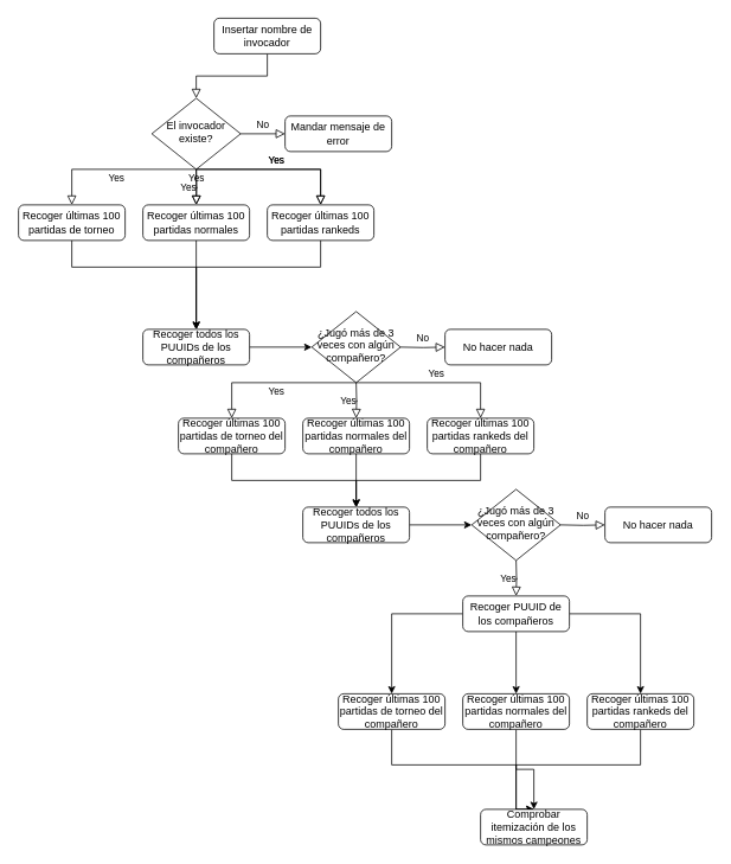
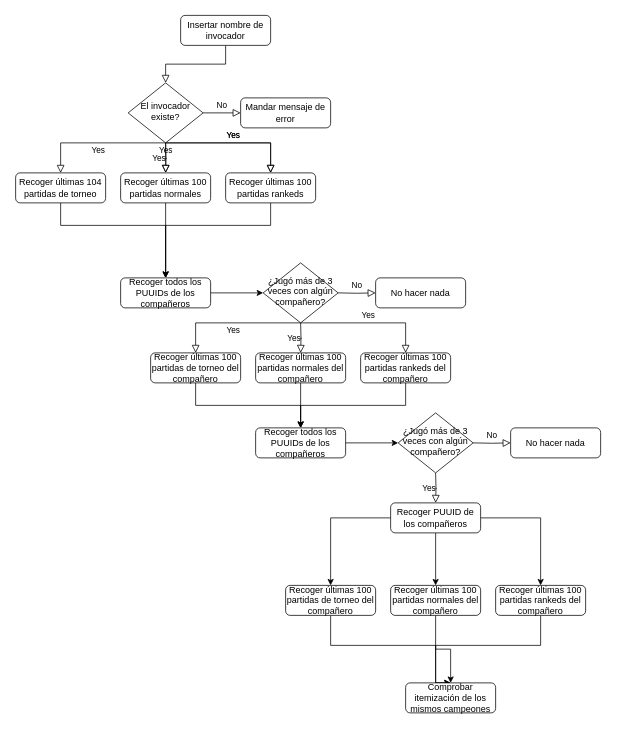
  <mxCell id="0" />
  <mxCell id="1" parent="0" />
  <mxCell id="2" value="" style="rounded=0;html=1;jettySize=auto;orthogonalLoop=1;fontSize=11;endArrow=block;endFill=0;endSize=8;strokeWidth=1;shadow=0;labelBackgroundColor=none;edgeStyle=orthogonalEdgeStyle;" parent="1" source="3" target="5" edge="1"><mxGeometry relative="1" as="geometry" /></mxCell>
  <mxCell id="3" value="Insertar nombre de invocador" style="rounded=1;whiteSpace=wrap;html=1;fontSize=12;glass=0;strokeWidth=1;shadow=0;" parent="1" vertex="1"><mxGeometry x="240" y="20" width="120" height="40" as="geometry" /></mxCell>
  <mxCell id="4" value="No" style="edgeStyle=orthogonalEdgeStyle;rounded=0;html=1;jettySize=auto;orthogonalLoop=1;fontSize=11;endArrow=block;endFill=0;endSize=8;strokeWidth=1;shadow=0;labelBackgroundColor=none;" parent="1" source="5" target="6" edge="1"><mxGeometry y="10" relative="1" as="geometry"><mxPoint as="offset" /></mxGeometry></mxCell>
  <mxCell id="5" value="El invocador existe?" style="rhombus;whiteSpace=wrap;html=1;shadow=0;fontFamily=Helvetica;fontSize=12;align=center;strokeWidth=1;spacing=6;spacingTop=-4;" parent="1" vertex="1"><mxGeometry x="170" y="110" width="100" height="80" as="geometry" /></mxCell>
  <mxCell id="6" value="Mandar mensaje de error" style="rounded=1;whiteSpace=wrap;html=1;fontSize=12;glass=0;strokeWidth=1;shadow=0;" parent="1" vertex="1"><mxGeometry x="320" y="130" width="120" height="40" as="geometry" /></mxCell>
  <mxCell id="7" value="Yes" style="edgeStyle=orthogonalEdgeStyle;rounded=0;html=1;jettySize=auto;orthogonalLoop=1;fontSize=11;endArrow=block;endFill=0;endSize=8;strokeWidth=1;shadow=0;labelBackgroundColor=none;exitX=0.5;exitY=1;exitDx=0;exitDy=0;" parent="1" source="5" edge="1"><mxGeometry y="10" relative="1" as="geometry"><mxPoint as="offset" /><mxPoint x="270" y="270" as="sourcePoint" /><mxPoint x="220" y="230" as="targetPoint" /></mxGeometry></mxCell>
  <mxCell id="8" style="edgeStyle=orthogonalEdgeStyle;rounded=0;orthogonalLoop=1;jettySize=auto;html=1;entryX=0;entryY=0.5;entryDx=0;entryDy=0;" edge="1" parent="1" source="9" target="18"><mxGeometry relative="1" as="geometry" /></mxCell>
  <mxCell id="9" value="Recoger todos los PUUIDs de los compañeros" style="rounded=1;whiteSpace=wrap;html=1;fontSize=12;glass=0;strokeWidth=1;shadow=0;" parent="1" vertex="1"><mxGeometry x="160" y="370" width="120" height="40" as="geometry" /></mxCell>
  <mxCell id="10" style="edgeStyle=orthogonalEdgeStyle;rounded=0;orthogonalLoop=1;jettySize=auto;html=1;" edge="1" parent="1" source="11"><mxGeometry relative="1" as="geometry"><mxPoint x="220" y="370" as="targetPoint" /></mxGeometry></mxCell>
  <mxCell id="11" value="Recoger últimas 100 partidas normales" style="rounded=1;whiteSpace=wrap;html=1;fontSize=12;glass=0;strokeWidth=1;shadow=0;" parent="1" vertex="1"><mxGeometry x="160" y="230" width="120" height="40" as="geometry" /></mxCell>
  <mxCell id="12" style="edgeStyle=orthogonalEdgeStyle;rounded=0;orthogonalLoop=1;jettySize=auto;html=1;entryX=0.5;entryY=0;entryDx=0;entryDy=0;" edge="1" parent="1" source="13" target="9"><mxGeometry relative="1" as="geometry"><Array as="points"><mxPoint x="80" y="300" /><mxPoint x="220" y="300" /></Array></mxGeometry></mxCell>
- <mxCell id="13" value="Recoger últimas 100 partidas de torneo" style="rounded=1;whiteSpace=wrap;html=1;fontSize=12;glass=0;strokeWidth=1;shadow=0;" vertex="1" parent="1"><mxGeometry x="20" y="230" width="120" height="40" as="geometry" /></mxCell>
+ <mxCell id="13" value="Recoger últimas 104 partidas de torneo" style="rounded=1;whiteSpace=wrap;html=1;fontSize=12;glass=0;strokeWidth=1;shadow=0;" vertex="1" parent="1"><mxGeometry x="20" y="230" width="120" height="40" as="geometry" /></mxCell>
  <mxCell id="14" style="edgeStyle=orthogonalEdgeStyle;rounded=0;orthogonalLoop=1;jettySize=auto;html=1;entryX=0.5;entryY=0;entryDx=0;entryDy=0;" edge="1" parent="1" source="15" target="9"><mxGeometry relative="1" as="geometry"><Array as="points"><mxPoint x="360" y="300" /><mxPoint x="220" y="300" /></Array></mxGeometry></mxCell>
  <mxCell id="15" value="Recoger últimas 100 partidas rankeds" style="rounded=1;whiteSpace=wrap;html=1;fontSize=12;glass=0;strokeWidth=1;shadow=0;" vertex="1" parent="1"><mxGeometry x="300" y="230" width="120" height="40" as="geometry" /></mxCell>
  <mxCell id="16" value="Yes" style="edgeStyle=orthogonalEdgeStyle;rounded=0;html=1;jettySize=auto;orthogonalLoop=1;fontSize=11;endArrow=block;endFill=0;endSize=8;strokeWidth=1;shadow=0;labelBackgroundColor=none;entryX=0.5;entryY=0;entryDx=0;entryDy=0;exitX=0.5;exitY=1;exitDx=0;exitDy=0;" edge="1" parent="1" source="5" target="15"><mxGeometry y="10" relative="1" as="geometry"><mxPoint as="offset" /><mxPoint x="230" y="200" as="sourcePoint" /><mxPoint x="230" y="240" as="targetPoint" /><Array as="points"><mxPoint x="360" y="190" /></Array></mxGeometry></mxCell>
  <mxCell id="17" value="Yes" style="edgeStyle=orthogonalEdgeStyle;rounded=0;html=1;jettySize=auto;orthogonalLoop=1;fontSize=11;endArrow=block;endFill=0;endSize=8;strokeWidth=1;shadow=0;labelBackgroundColor=none;entryX=0.5;entryY=0;entryDx=0;entryDy=0;exitX=0.5;exitY=1;exitDx=0;exitDy=0;" edge="1" parent="1" source="5" target="13"><mxGeometry y="10" relative="1" as="geometry"><mxPoint as="offset" /><mxPoint x="230" y="200" as="sourcePoint" /><mxPoint x="370" y="240" as="targetPoint" /><Array as="points"><mxPoint x="80" y="190" /></Array></mxGeometry></mxCell>
  <mxCell id="18" value="¿Jugó más de 3 veces con algún compañero?" style="rhombus;whiteSpace=wrap;html=1;shadow=0;fontFamily=Helvetica;fontSize=12;align=center;strokeWidth=1;spacing=6;spacingTop=-4;" vertex="1" parent="1"><mxGeometry x="350" y="350" width="100" height="80" as="geometry" /></mxCell>
  <mxCell id="19" style="edgeStyle=orthogonalEdgeStyle;rounded=0;orthogonalLoop=1;jettySize=auto;html=1;entryX=0.5;entryY=0;entryDx=0;entryDy=0;" edge="1" parent="1" source="20" target="33"><mxGeometry relative="1" as="geometry" /></mxCell>
  <mxCell id="20" value="Recoger últimas 100 partidas normales&amp;nbsp;del compañero" style="rounded=1;whiteSpace=wrap;html=1;fontSize=12;glass=0;strokeWidth=1;shadow=0;" vertex="1" parent="1"><mxGeometry x="340" y="470" width="120" height="40" as="geometry" /></mxCell>
  <mxCell id="21" style="edgeStyle=orthogonalEdgeStyle;rounded=0;orthogonalLoop=1;jettySize=auto;html=1;entryX=0.5;entryY=0;entryDx=0;entryDy=0;" edge="1" parent="1" source="22" target="33"><mxGeometry relative="1" as="geometry"><Array as="points"><mxPoint x="260" y="540" /><mxPoint x="400" y="540" /></Array></mxGeometry></mxCell>
  <mxCell id="22" value="Recoger últimas 100 partidas de torneo&amp;nbsp;del compañero" style="rounded=1;whiteSpace=wrap;html=1;fontSize=12;glass=0;strokeWidth=1;shadow=0;" vertex="1" parent="1"><mxGeometry x="200" y="470" width="120" height="40" as="geometry" /></mxCell>
  <mxCell id="23" style="edgeStyle=orthogonalEdgeStyle;rounded=0;orthogonalLoop=1;jettySize=auto;html=1;entryX=0.5;entryY=0;entryDx=0;entryDy=0;" edge="1" parent="1" source="24" target="33"><mxGeometry relative="1" as="geometry"><Array as="points"><mxPoint x="540" y="540" /><mxPoint x="400" y="540" /></Array></mxGeometry></mxCell>
  <mxCell id="24" value="Recoger últimas 100 partidas rankeds del compañero" style="rounded=1;whiteSpace=wrap;html=1;fontSize=12;glass=0;strokeWidth=1;shadow=0;" vertex="1" parent="1"><mxGeometry x="480" y="470" width="120" height="40" as="geometry" /></mxCell>
  <mxCell id="25" value="Yes" style="edgeStyle=orthogonalEdgeStyle;rounded=0;html=1;jettySize=auto;orthogonalLoop=1;fontSize=11;endArrow=block;endFill=0;endSize=8;strokeWidth=1;shadow=0;labelBackgroundColor=none;entryX=0.5;entryY=0;entryDx=0;entryDy=0;exitX=0.5;exitY=1;exitDx=0;exitDy=0;" edge="1" parent="1"><mxGeometry y="10" relative="1" as="geometry"><mxPoint as="offset" /><mxPoint x="220" y="190" as="sourcePoint" /><mxPoint x="360" y="230" as="targetPoint" /><Array as="points"><mxPoint x="360" y="190" /></Array></mxGeometry></mxCell>
  <mxCell id="26" value="Yes" style="edgeStyle=orthogonalEdgeStyle;rounded=0;html=1;jettySize=auto;orthogonalLoop=1;fontSize=11;endArrow=block;endFill=0;endSize=8;strokeWidth=1;shadow=0;labelBackgroundColor=none;exitX=0.5;exitY=1;exitDx=0;exitDy=0;" edge="1" parent="1"><mxGeometry y="10" relative="1" as="geometry"><mxPoint as="offset" /><mxPoint x="220" y="190" as="sourcePoint" /><mxPoint x="220" y="230" as="targetPoint" /></mxGeometry></mxCell>
  <mxCell id="27" value="Yes" style="edgeStyle=orthogonalEdgeStyle;rounded=0;html=1;jettySize=auto;orthogonalLoop=1;fontSize=11;endArrow=block;endFill=0;endSize=8;strokeWidth=1;shadow=0;labelBackgroundColor=none;entryX=0.5;entryY=0;entryDx=0;entryDy=0;exitX=0.5;exitY=1;exitDx=0;exitDy=0;" edge="1" parent="1"><mxGeometry y="10" relative="1" as="geometry"><mxPoint as="offset" /><mxPoint x="400" y="430" as="sourcePoint" /><mxPoint x="260" y="470" as="targetPoint" /><Array as="points"><mxPoint x="260" y="430" /></Array></mxGeometry></mxCell>
  <mxCell id="28" value="Yes" style="edgeStyle=orthogonalEdgeStyle;rounded=0;html=1;jettySize=auto;orthogonalLoop=1;fontSize=11;endArrow=block;endFill=0;endSize=8;strokeWidth=1;shadow=0;labelBackgroundColor=none;entryX=0.5;entryY=0;entryDx=0;entryDy=0;exitX=0.5;exitY=1;exitDx=0;exitDy=0;" edge="1" parent="1"><mxGeometry y="10" relative="1" as="geometry"><mxPoint as="offset" /><mxPoint x="400" y="430" as="sourcePoint" /><mxPoint x="540" y="470" as="targetPoint" /><Array as="points"><mxPoint x="540" y="430" /></Array></mxGeometry></mxCell>
  <mxCell id="29" value="Yes" style="edgeStyle=orthogonalEdgeStyle;rounded=0;html=1;jettySize=auto;orthogonalLoop=1;fontSize=11;endArrow=block;endFill=0;endSize=8;strokeWidth=1;shadow=0;labelBackgroundColor=none;exitX=0.5;exitY=1;exitDx=0;exitDy=0;" edge="1" parent="1"><mxGeometry y="10" relative="1" as="geometry"><mxPoint as="offset" /><mxPoint x="400" y="430" as="sourcePoint" /><mxPoint x="400" y="470" as="targetPoint" /></mxGeometry></mxCell>
  <mxCell id="30" value="No" style="edgeStyle=orthogonalEdgeStyle;rounded=0;html=1;jettySize=auto;orthogonalLoop=1;fontSize=11;endArrow=block;endFill=0;endSize=8;strokeWidth=1;shadow=0;labelBackgroundColor=none;" edge="1" parent="1" target="31"><mxGeometry y="10" relative="1" as="geometry"><mxPoint as="offset" /><mxPoint x="450" y="390" as="sourcePoint" /></mxGeometry></mxCell>
  <mxCell id="31" value="No hacer nada" style="rounded=1;whiteSpace=wrap;html=1;fontSize=12;glass=0;strokeWidth=1;shadow=0;" vertex="1" parent="1"><mxGeometry x="500" y="370" width="120" height="40" as="geometry" /></mxCell>
  <mxCell id="32" style="edgeStyle=orthogonalEdgeStyle;rounded=0;orthogonalLoop=1;jettySize=auto;html=1;entryX=0;entryY=0.5;entryDx=0;entryDy=0;" edge="1" parent="1" source="33" target="34"><mxGeometry relative="1" as="geometry" /></mxCell>
  <mxCell id="33" value="Recoger todos los PUUIDs de los compañeros" style="rounded=1;whiteSpace=wrap;html=1;fontSize=12;glass=0;strokeWidth=1;shadow=0;" vertex="1" parent="1"><mxGeometry x="340" y="570" width="120" height="40" as="geometry" /></mxCell>
  <mxCell id="34" value="¿Jugó más de 3 veces con algún compañero?" style="rhombus;whiteSpace=wrap;html=1;shadow=0;fontFamily=Helvetica;fontSize=12;align=center;strokeWidth=1;spacing=6;spacingTop=-4;" vertex="1" parent="1"><mxGeometry x="530" y="550" width="100" height="80" as="geometry" /></mxCell>
  <mxCell id="35" style="edgeStyle=orthogonalEdgeStyle;rounded=0;orthogonalLoop=1;jettySize=auto;html=1;entryX=0.5;entryY=0;entryDx=0;entryDy=0;" edge="1" parent="1" source="38" target="45"><mxGeometry relative="1" as="geometry" /></mxCell>
  <mxCell id="36" style="edgeStyle=orthogonalEdgeStyle;rounded=0;orthogonalLoop=1;jettySize=auto;html=1;entryX=0.5;entryY=0;entryDx=0;entryDy=0;" edge="1" parent="1" source="38" target="43"><mxGeometry relative="1" as="geometry" /></mxCell>
  <mxCell id="37" style="edgeStyle=orthogonalEdgeStyle;rounded=0;orthogonalLoop=1;jettySize=auto;html=1;entryX=0.5;entryY=0;entryDx=0;entryDy=0;" edge="1" parent="1" source="38" target="47"><mxGeometry relative="1" as="geometry" /></mxCell>
  <mxCell id="38" value="Recoger PUUID de los compañeros" style="rounded=1;whiteSpace=wrap;html=1;fontSize=12;glass=0;strokeWidth=1;shadow=0;" vertex="1" parent="1"><mxGeometry x="520" y="670" width="120" height="40" as="geometry" /></mxCell>
  <mxCell id="39" value="Yes" style="edgeStyle=orthogonalEdgeStyle;rounded=0;html=1;jettySize=auto;orthogonalLoop=1;fontSize=11;endArrow=block;endFill=0;endSize=8;strokeWidth=1;shadow=0;labelBackgroundColor=none;exitX=0.5;exitY=1;exitDx=0;exitDy=0;" edge="1" parent="1"><mxGeometry y="10" relative="1" as="geometry"><mxPoint as="offset" /><mxPoint x="580" y="630" as="sourcePoint" /><mxPoint x="580" y="670" as="targetPoint" /></mxGeometry></mxCell>
  <mxCell id="40" value="No" style="edgeStyle=orthogonalEdgeStyle;rounded=0;html=1;jettySize=auto;orthogonalLoop=1;fontSize=11;endArrow=block;endFill=0;endSize=8;strokeWidth=1;shadow=0;labelBackgroundColor=none;" edge="1" parent="1" target="41"><mxGeometry y="10" relative="1" as="geometry"><mxPoint as="offset" /><mxPoint x="630" y="590" as="sourcePoint" /></mxGeometry></mxCell>
  <mxCell id="41" value="No hacer nada" style="rounded=1;whiteSpace=wrap;html=1;fontSize=12;glass=0;strokeWidth=1;shadow=0;" vertex="1" parent="1"><mxGeometry x="680" y="570" width="120" height="40" as="geometry" /></mxCell>
  <mxCell id="42" style="edgeStyle=orthogonalEdgeStyle;rounded=0;orthogonalLoop=1;jettySize=auto;html=1;entryX=0.5;entryY=0;entryDx=0;entryDy=0;" edge="1" parent="1" source="43" target="48"><mxGeometry relative="1" as="geometry" /></mxCell>
  <mxCell id="43" value="Recoger últimas 100 partidas normales&amp;nbsp;del compañero" style="rounded=1;whiteSpace=wrap;html=1;fontSize=12;glass=0;strokeWidth=1;shadow=0;" vertex="1" parent="1"><mxGeometry x="520" y="780" width="120" height="40" as="geometry" /></mxCell>
  <mxCell id="44" style="edgeStyle=orthogonalEdgeStyle;rounded=0;orthogonalLoop=1;jettySize=auto;html=1;entryX=0.5;entryY=0;entryDx=0;entryDy=0;" edge="1" parent="1" source="45" target="48"><mxGeometry relative="1" as="geometry"><Array as="points"><mxPoint x="440" y="860" /><mxPoint x="580" y="860" /></Array></mxGeometry></mxCell>
  <mxCell id="45" value="Recoger últimas 100 partidas de torneo&amp;nbsp;del compañero" style="rounded=1;whiteSpace=wrap;html=1;fontSize=12;glass=0;strokeWidth=1;shadow=0;" vertex="1" parent="1"><mxGeometry x="380" y="780" width="120" height="40" as="geometry" /></mxCell>
  <mxCell id="46" style="edgeStyle=orthogonalEdgeStyle;rounded=0;orthogonalLoop=1;jettySize=auto;html=1;entryX=0.5;entryY=0;entryDx=0;entryDy=0;" edge="1" parent="1" source="47" target="48"><mxGeometry relative="1" as="geometry"><Array as="points"><mxPoint x="720" y="860" /><mxPoint x="580" y="860" /></Array></mxGeometry></mxCell>
  <mxCell id="47" value="Recoger últimas 100 partidas rankeds del compañero" style="rounded=1;whiteSpace=wrap;html=1;fontSize=12;glass=0;strokeWidth=1;shadow=0;" vertex="1" parent="1"><mxGeometry x="660" y="780" width="120" height="40" as="geometry" /></mxCell>
  <mxCell id="48" value="Comprobar itemización de los mismos campeones" style="rounded=1;whiteSpace=wrap;html=1;fontSize=12;glass=0;strokeWidth=1;shadow=0;" vertex="1" parent="1"><mxGeometry x="540" y="910" width="120" height="40" as="geometry" /></mxCell>
